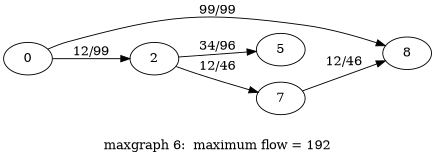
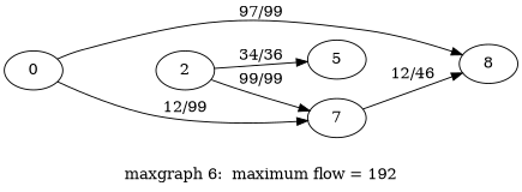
  digraph {
    label=" maxgraph 6:  maximum flow = 192 "
    rankdir=LR
    0
    2
    8
    5
    7
-   0 -> 2 [label=" 12/99 "]
-   0 -> 8 [label=" 99/99 "]
-   2 -> 5 [label=" 34/96 "]
-   2 -> 7 [label=" 12/46 "]
+   0 -> 7 [label=" 12/99 "]
+   0 -> 8 [label=" 97/99 "]
+   2 -> 5 [label=" 34/36 "]
+   2 -> 7 [label=" 99/99 "]
    7 -> 8 [label=" 12/46 "]
  }
